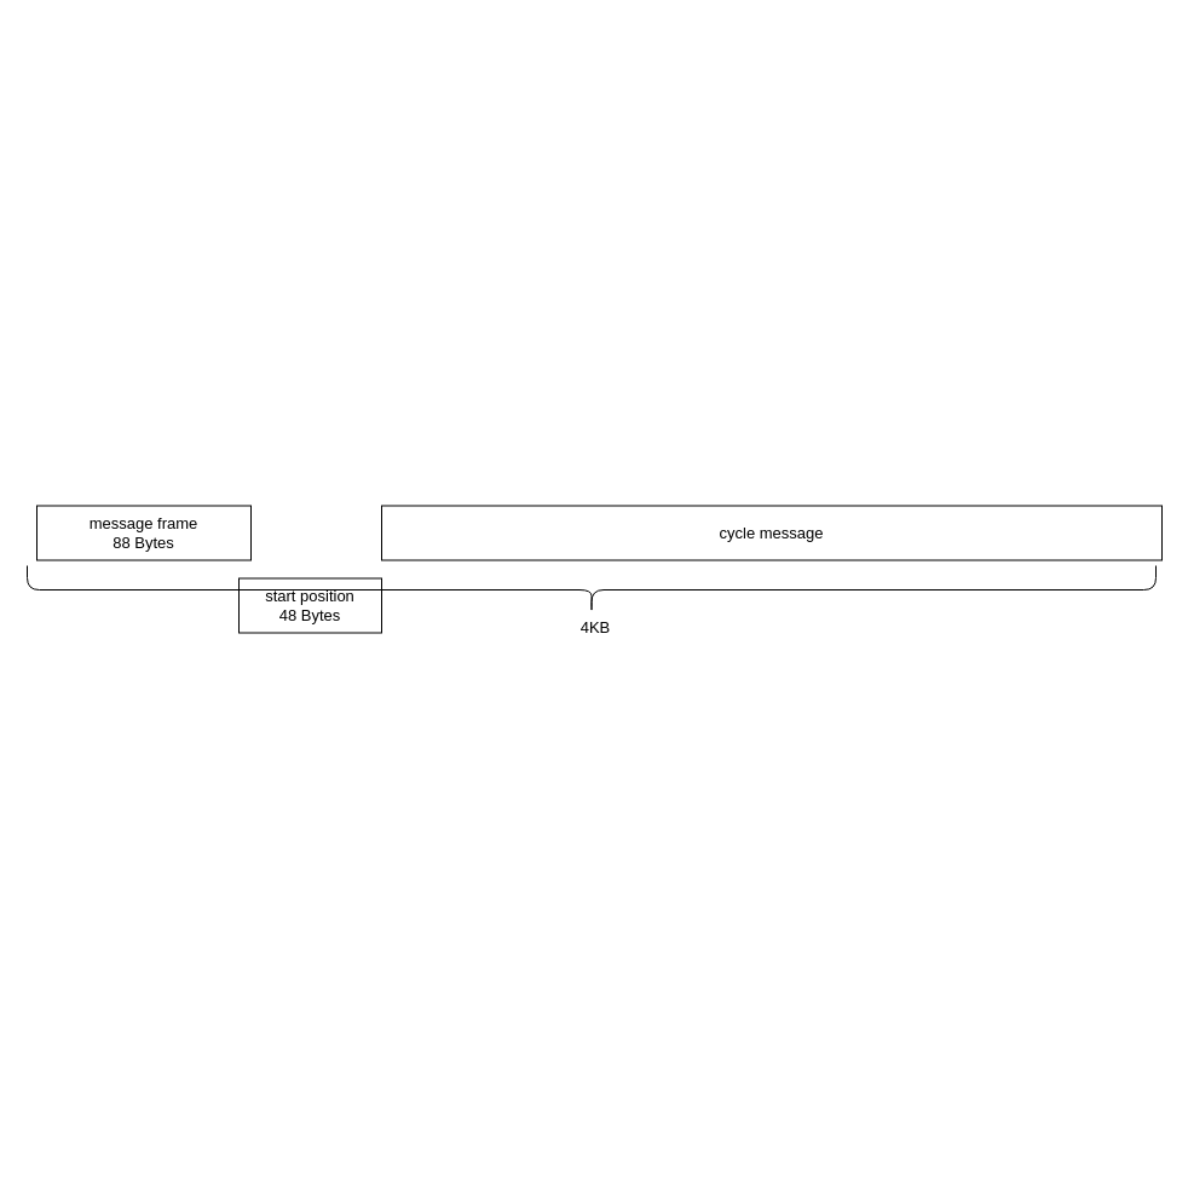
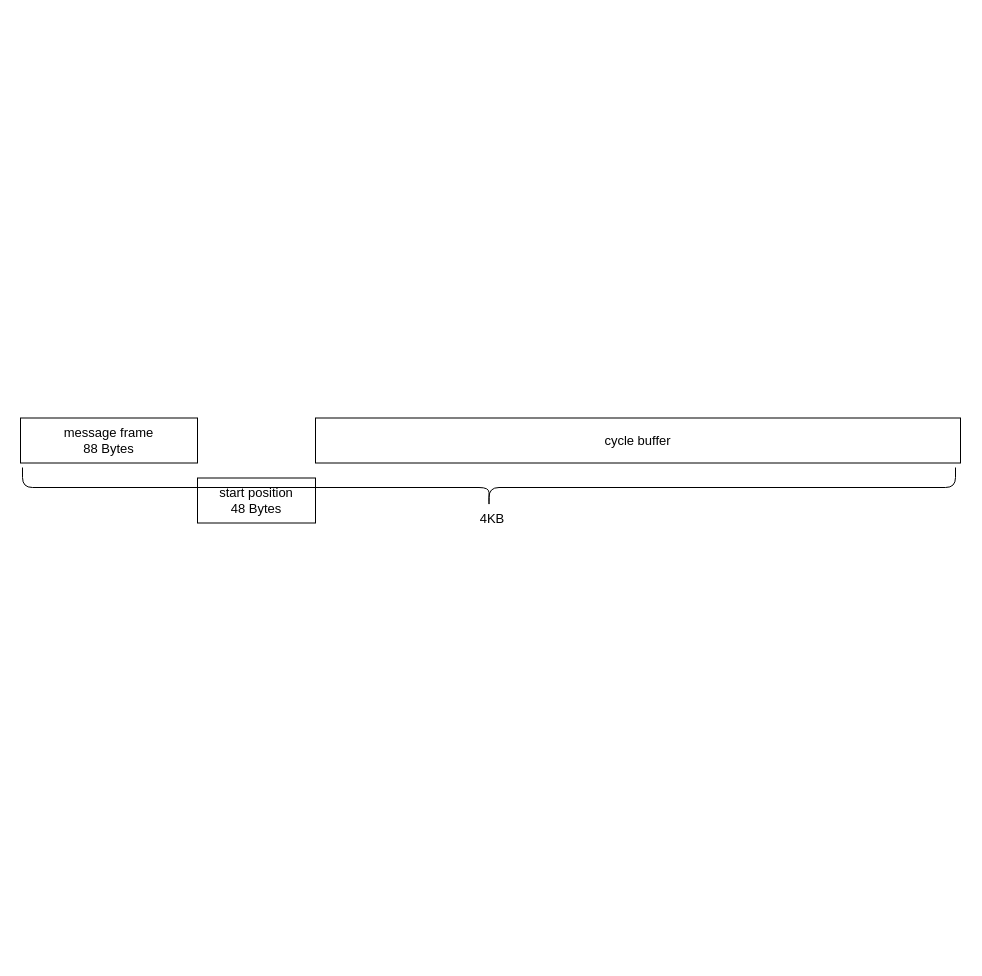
  <mxCell id="0" />
  <mxCell id="1" parent="0" />
- <mxCell id="2" value="message frame&lt;div&gt;88 Bytes&lt;/div&gt;" style="text;html=1;align=center;verticalAlign=middle;whiteSpace=wrap;rounded=0;strokeColor=default;fontSize=13;" parent="1" vertex="1"><mxGeometry x="30" y="417.5" width="177" height="45" as="geometry" /></mxCell>
- <mxCell id="3" value="cycle message" style="text;html=1;align=center;verticalAlign=middle;whiteSpace=wrap;rounded=0;strokeColor=default;fontSize=13;" parent="1" vertex="1"><mxGeometry x="315" y="417.5" width="645" height="45" as="geometry" /></mxCell>
+ <mxCell id="2" value="message frame&lt;div&gt;88 Bytes&lt;/div&gt;" style="text;html=1;align=center;verticalAlign=middle;whiteSpace=wrap;rounded=0;strokeColor=default;fontSize=13;" parent="1" vertex="1"><mxGeometry x="20" y="417.5" width="177" height="45" as="geometry" /></mxCell>
+ <mxCell id="3" value="cycle buffer" style="text;html=1;align=center;verticalAlign=middle;whiteSpace=wrap;rounded=0;strokeColor=default;fontSize=13;" parent="1" vertex="1"><mxGeometry x="315" y="417.5" width="645" height="45" as="geometry" /></mxCell>
  <mxCell id="4" value="&lt;span style=&quot;color: rgb(0, 0, 0);&quot;&gt;start position&lt;/span&gt;&lt;div&gt;48 Bytes&lt;/div&gt;" style="text;html=1;align=center;verticalAlign=middle;whiteSpace=wrap;rounded=0;strokeColor=default;fontSize=13;" parent="1" vertex="1"><mxGeometry x="197" y="477.5" width="118" height="45" as="geometry" /></mxCell>
  <mxCell id="5" value="" style="shape=curlyBracket;whiteSpace=wrap;html=1;rounded=1;flipH=1;labelPosition=right;verticalLabelPosition=middle;align=left;verticalAlign=middle;rotation=90;fontSize=13;" vertex="1" parent="1"><mxGeometry x="468.5" y="20.5" width="40" height="933" as="geometry" /></mxCell>
  <mxCell id="6" value="&lt;span style=&quot;color: rgb(0, 0, 0); font-family: Helvetica; font-style: normal; font-variant-ligatures: normal; font-variant-caps: normal; font-weight: 400; letter-spacing: normal; orphans: 2; text-indent: 0px; text-transform: none; widows: 2; word-spacing: 0px; -webkit-text-stroke-width: 0px; white-space: normal; background-color: rgb(255, 255, 255); text-decoration-thickness: initial; text-decoration-style: initial; text-decoration-color: initial; float: none; display: inline !important;&quot;&gt;4KB&lt;/span&gt;" style="text;whiteSpace=wrap;html=1;align=center;fontSize=13;" vertex="1" parent="1"><mxGeometry x="445.002" y="503.998" width="94" height="38" as="geometry" /></mxCell>
